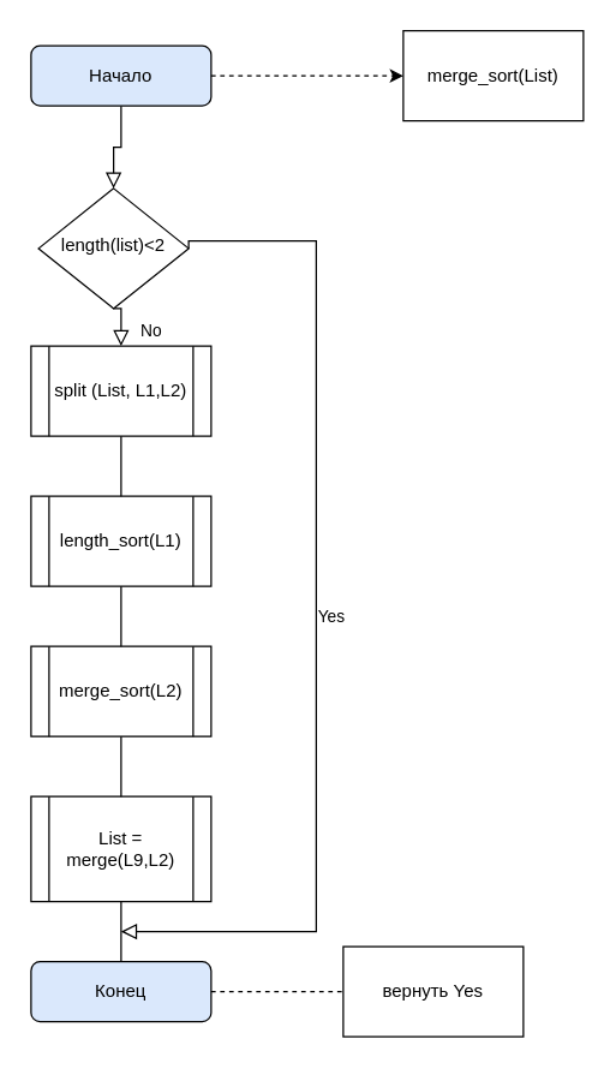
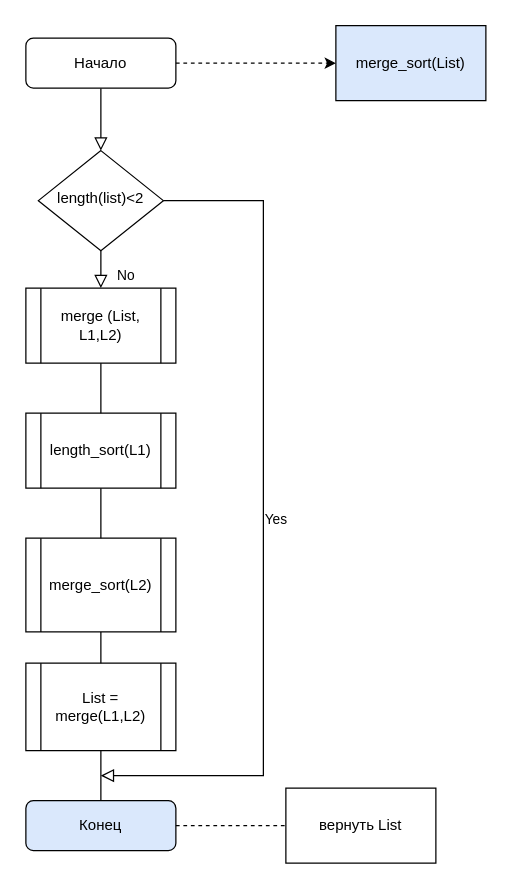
  <mxCell id="0" />
  <mxCell id="1" parent="0" />
  <mxCell id="2" value="" style="rounded=0;html=1;jettySize=auto;orthogonalLoop=1;fontSize=11;endArrow=block;endFill=0;endSize=8;strokeWidth=1;shadow=0;labelBackgroundColor=none;edgeStyle=orthogonalEdgeStyle;" parent="1" source="3" target="4" edge="1"><mxGeometry relative="1" as="geometry" /></mxCell>
- <mxCell id="3" value="Начало" style="rounded=1;whiteSpace=wrap;html=1;fontSize=12;glass=0;strokeWidth=1;shadow=0;fillColor=#dae8fc;" parent="1" vertex="1"><mxGeometry x="20" y="30" width="120" height="40" as="geometry" /></mxCell>
- <mxCell id="4" value="length(list)&amp;lt;2" style="rhombus;whiteSpace=wrap;html=1;shadow=0;fontFamily=Helvetica;fontSize=12;align=center;strokeWidth=1;spacing=6;spacingTop=-4;" parent="1" vertex="1"><mxGeometry x="25" y="125" width="100" height="80" as="geometry" /></mxCell>
+ <mxCell id="3" value="Начало" style="rounded=1;whiteSpace=wrap;html=1;fontSize=12;glass=0;strokeWidth=1;shadow=0;" parent="1" vertex="1"><mxGeometry x="20" y="30" width="120" height="40" as="geometry" /></mxCell>
+ <mxCell id="4" value="length(list)&amp;lt;2" style="rhombus;whiteSpace=wrap;html=1;shadow=0;fontFamily=Helvetica;fontSize=12;align=center;strokeWidth=1;spacing=6;spacingTop=-4;" parent="1" vertex="1"><mxGeometry x="30" y="120" width="100" height="80" as="geometry" /></mxCell>
  <mxCell id="5" value="No" style="rounded=0;html=1;jettySize=auto;orthogonalLoop=1;fontSize=11;endArrow=block;endFill=0;endSize=8;strokeWidth=1;shadow=0;labelBackgroundColor=none;edgeStyle=orthogonalEdgeStyle;entryX=0.5;entryY=0;entryDx=0;entryDy=0;exitX=0.5;exitY=1;exitDx=0;exitDy=0;" parent="1" source="4" target="9" edge="1"><mxGeometry x="0.333" y="20" relative="1" as="geometry"><mxPoint as="offset" /><mxPoint x="-30" y="210" as="sourcePoint" /><mxPoint x="10" y="240" as="targetPoint" /><Array as="points"><mxPoint x="80" y="220" /><mxPoint x="80" y="220" /></Array></mxGeometry></mxCell>
  <mxCell id="6" value="Yes" style="edgeStyle=orthogonalEdgeStyle;rounded=0;html=1;jettySize=auto;orthogonalLoop=1;fontSize=11;endArrow=block;endFill=0;endSize=8;strokeWidth=1;shadow=0;labelBackgroundColor=none;exitX=1;exitY=0.5;exitDx=0;exitDy=0;" parent="1" source="4" edge="1"><mxGeometry y="10" relative="1" as="geometry"><mxPoint as="offset" /><mxPoint x="190" y="290" as="sourcePoint" /><mxPoint x="80" y="620" as="targetPoint" /><Array as="points"><mxPoint x="210" y="160" /><mxPoint x="210" y="620" /></Array></mxGeometry></mxCell>
- <mxCell id="7" value="merge_sort(List)" style="rounded=0;whiteSpace=wrap;html=1;" vertex="1" parent="1"><mxGeometry x="268" y="20" width="120" height="60" as="geometry" /></mxCell>
+ <mxCell id="7" value="merge_sort(List)" style="rounded=0;whiteSpace=wrap;html=1;fillColor=#dae8fc;" vertex="1" parent="1"><mxGeometry x="268" y="20" width="120" height="60" as="geometry" /></mxCell>
  <mxCell id="8" value="" style="endArrow=classic;dashed=1;html=1;exitX=1;exitY=0.5;exitDx=0;exitDy=0;entryX=0;entryY=0.5;entryDx=0;entryDy=0;" edge="1" parent="1" source="3" target="7"><mxGeometry width="50" height="50" relative="1" as="geometry"><mxPoint x="150" y="210" as="sourcePoint" /><mxPoint x="200" y="160" as="targetPoint" /></mxGeometry></mxCell>
- <mxCell id="9" value="split (List, L1,L2)" style="shape=process;whiteSpace=wrap;html=1;backgroundOutline=1;" vertex="1" parent="1"><mxGeometry x="20" y="230" width="120" height="60" as="geometry" /></mxCell>
+ <mxCell id="9" value="merge (List, L1,L2)" style="shape=process;whiteSpace=wrap;html=1;backgroundOutline=1;" vertex="1" parent="1"><mxGeometry x="20" y="230" width="120" height="60" as="geometry" /></mxCell>
  <mxCell id="10" value="length_sort(L1)" style="shape=process;whiteSpace=wrap;html=1;backgroundOutline=1;" vertex="1" parent="1"><mxGeometry x="20" y="330" width="120" height="60" as="geometry" /></mxCell>
- <mxCell id="11" value="merge_sort(L2)" style="shape=process;whiteSpace=wrap;html=1;backgroundOutline=1;" vertex="1" parent="1"><mxGeometry x="20" y="430" width="120" height="60" as="geometry" /></mxCell>
- <mxCell id="12" value="List = merge(L9,L2)" style="shape=process;whiteSpace=wrap;html=1;backgroundOutline=1;" vertex="1" parent="1"><mxGeometry x="20" y="530" width="120" height="70" as="geometry" /></mxCell>
+ <mxCell id="11" value="merge_sort(L2)" style="shape=process;whiteSpace=wrap;html=1;backgroundOutline=1;" vertex="1" parent="1"><mxGeometry x="20" y="430" width="120" height="75" as="geometry" /></mxCell>
+ <mxCell id="12" value="List = merge(L1,L2)" style="shape=process;whiteSpace=wrap;html=1;backgroundOutline=1;" vertex="1" parent="1"><mxGeometry x="20" y="530" width="120" height="70" as="geometry" /></mxCell>
  <mxCell id="13" value="Конец" style="rounded=1;whiteSpace=wrap;html=1;fontSize=12;glass=0;strokeWidth=1;shadow=0;fillColor=#dae8fc;" vertex="1" parent="1"><mxGeometry x="20" y="640" width="120" height="40" as="geometry" /></mxCell>
- <mxCell id="14" value="вернуть Yes" style="rounded=0;whiteSpace=wrap;html=1;" vertex="1" parent="1"><mxGeometry x="228" y="630" width="120" height="60" as="geometry" /></mxCell>
+ <mxCell id="14" value="вернуть List" style="rounded=0;whiteSpace=wrap;html=1;" vertex="1" parent="1"><mxGeometry x="228" y="630" width="120" height="60" as="geometry" /></mxCell>
  <mxCell id="15" value="" style="endArrow=none;dashed=1;html=1;exitX=1;exitY=0.5;exitDx=0;exitDy=0;entryX=0;entryY=0.5;entryDx=0;entryDy=0;" edge="1" parent="1" source="13" target="14"><mxGeometry width="50" height="50" relative="1" as="geometry"><mxPoint x="150" y="620" as="sourcePoint" /><mxPoint x="200" y="570" as="targetPoint" /></mxGeometry></mxCell>
  <mxCell id="16" value="" style="endArrow=none;html=1;entryX=0.5;entryY=1;entryDx=0;entryDy=0;" edge="1" parent="1" target="11"><mxGeometry width="50" height="50" relative="1" as="geometry"><mxPoint x="80" y="530" as="sourcePoint" /><mxPoint x="90" y="510" as="targetPoint" /></mxGeometry></mxCell>
  <mxCell id="17" value="" style="endArrow=none;html=1;entryX=0.5;entryY=1;entryDx=0;entryDy=0;exitX=0.5;exitY=0;exitDx=0;exitDy=0;" edge="1" parent="1" source="11" target="10"><mxGeometry width="50" height="50" relative="1" as="geometry"><mxPoint x="90" y="540" as="sourcePoint" /><mxPoint x="90" y="500" as="targetPoint" /><Array as="points" /></mxGeometry></mxCell>
  <mxCell id="18" value="" style="endArrow=none;html=1;exitX=0.5;exitY=0;exitDx=0;exitDy=0;entryX=0.5;entryY=1;entryDx=0;entryDy=0;" edge="1" parent="1" source="10" target="9"><mxGeometry width="50" height="50" relative="1" as="geometry"><mxPoint x="150" y="410" as="sourcePoint" /><mxPoint x="200" y="360" as="targetPoint" /></mxGeometry></mxCell>
  <mxCell id="19" value="" style="endArrow=none;html=1;exitX=0.5;exitY=0;exitDx=0;exitDy=0;" edge="1" parent="1" source="13"><mxGeometry width="50" height="50" relative="1" as="geometry"><mxPoint x="150" y="640" as="sourcePoint" /><mxPoint x="80" y="600" as="targetPoint" /></mxGeometry></mxCell>
